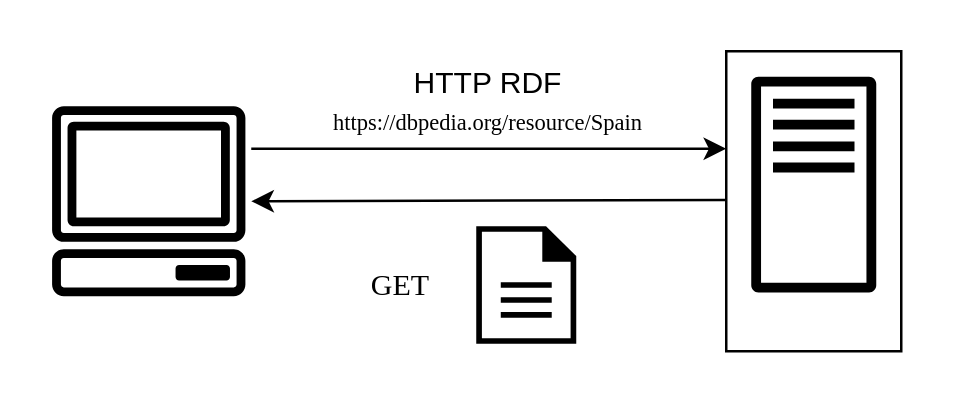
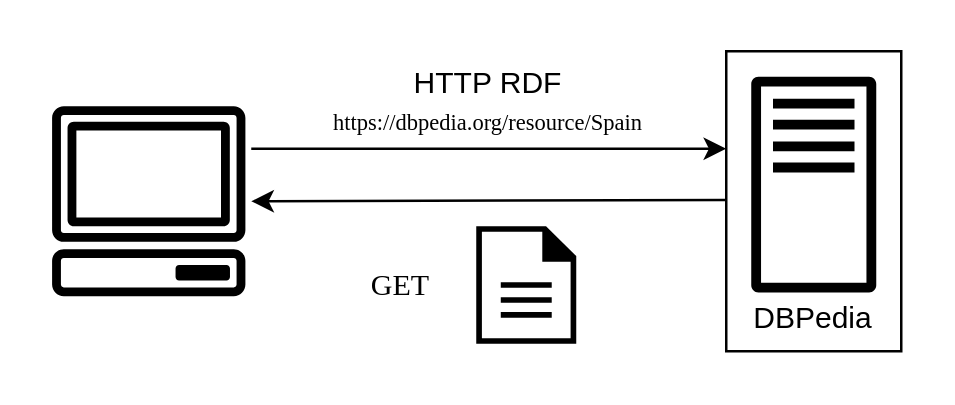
  <mxCell id="0" />
  <mxCell id="1" parent="0" />
  <mxCell id="2" value="" style="outlineConnect=0;fontColor=#232F3E;gradientColor=none;strokeColor=none;dashed=0;verticalLabelPosition=bottom;verticalAlign=top;align=center;html=1;fontSize=12;fontStyle=0;aspect=fixed;pointerEvents=1;shape=mxgraph.aws4.client;fillColor=#000000;" parent="1" vertex="1"><mxGeometry x="20" y="42" width="78" height="76" as="geometry" /></mxCell>
  <mxCell id="3" value="" style="group" parent="1" vertex="1" connectable="0"><mxGeometry x="290" y="20" width="70" height="120" as="geometry" /></mxCell>
  <mxCell id="4" value="" style="rounded=0;whiteSpace=wrap;html=1;" parent="3" vertex="1"><mxGeometry width="70" height="120" as="geometry" /></mxCell>
  <mxCell id="5" value="" style="outlineConnect=0;fontColor=#232F3E;gradientColor=none;strokeColor=none;dashed=0;verticalLabelPosition=bottom;verticalAlign=top;align=center;html=1;fontSize=12;fontStyle=0;aspect=fixed;pointerEvents=1;shape=mxgraph.aws4.traditional_server;fillColor=#000000;" parent="3" vertex="1"><mxGeometry x="10" y="10" width="50" height="86.67" as="geometry" /></mxCell>
+ <mxCell id="6" value="DBPedia" style="text;html=1;strokeColor=none;fillColor=none;align=center;verticalAlign=middle;whiteSpace=wrap;rounded=0;" parent="3" vertex="1"><mxGeometry x="15" y="96.67" width="40" height="20" as="geometry" /></mxCell>
  <mxCell id="7" value="" style="endArrow=classic;html=1;" parent="1" edge="1"><mxGeometry width="50" height="50" relative="1" as="geometry"><mxPoint x="100" y="59" as="sourcePoint" /><mxPoint x="290" y="59" as="targetPoint" /></mxGeometry></mxCell>
  <mxCell id="8" value="" style="endArrow=none;html=1;entryX=0.029;entryY=0.325;entryDx=0;entryDy=0;entryPerimeter=0;startArrow=classic;startFill=1;endFill=0;" parent="1" edge="1"><mxGeometry width="50" height="50" relative="1" as="geometry"><mxPoint x="100" y="80" as="sourcePoint" /><mxPoint x="290" y="79.5" as="targetPoint" /></mxGeometry></mxCell>
  <mxCell id="9" value="HTTP RDF&lt;br&gt;&lt;font data-font-src=&quot;https://fonts.googleapis.com/css?family=Roboto+Mono&quot; face=&quot;Roboto Mono&quot; style=&quot;font-size: 9px&quot;&gt;https://dbpedia.org/resource/Spain&lt;/font&gt;" style="text;html=1;strokeColor=none;fillColor=none;align=center;verticalAlign=middle;whiteSpace=wrap;rounded=0;" parent="1" vertex="1"><mxGeometry x="80" y="20" width="230" height="40" as="geometry" /></mxCell>
  <mxCell id="10" value="" style="pointerEvents=1;shadow=0;dashed=0;html=1;strokeColor=none;labelPosition=center;verticalLabelPosition=bottom;verticalAlign=top;outlineConnect=0;align=center;shape=mxgraph.office.concepts.document;fillColor=#000000;" parent="1" vertex="1"><mxGeometry x="190" y="90" width="40" height="47" as="geometry" /></mxCell>
  <mxCell id="11" value="&lt;font face=&quot;Roboto Mono&quot; data-font-src=&quot;https://fonts.googleapis.com/css?family=Roboto+Mono&quot;&gt;GET&lt;/font&gt;" style="text;html=1;strokeColor=none;fillColor=none;align=center;verticalAlign=middle;whiteSpace=wrap;rounded=0;" parent="1" vertex="1"><mxGeometry x="140" y="103.5" width="40" height="20" as="geometry" /></mxCell>
